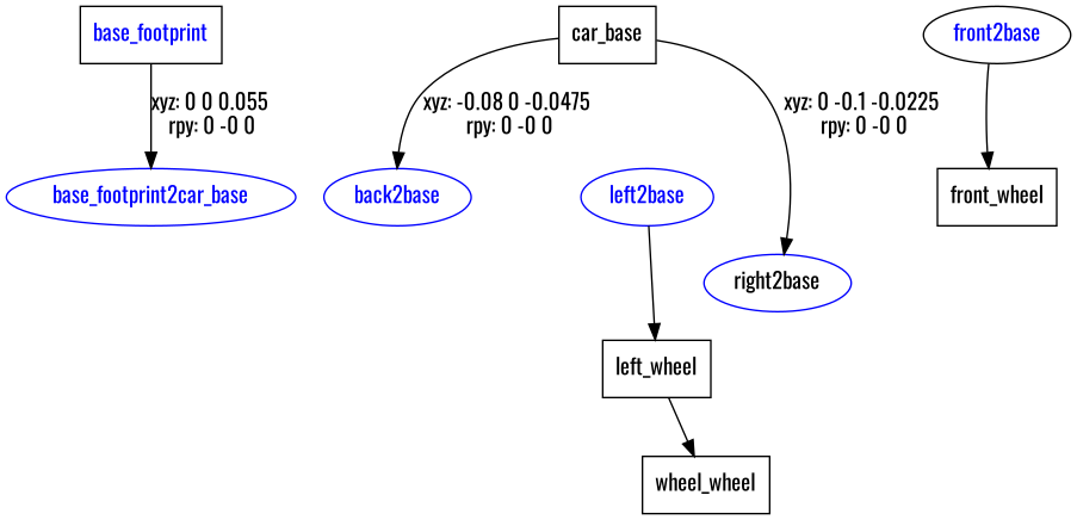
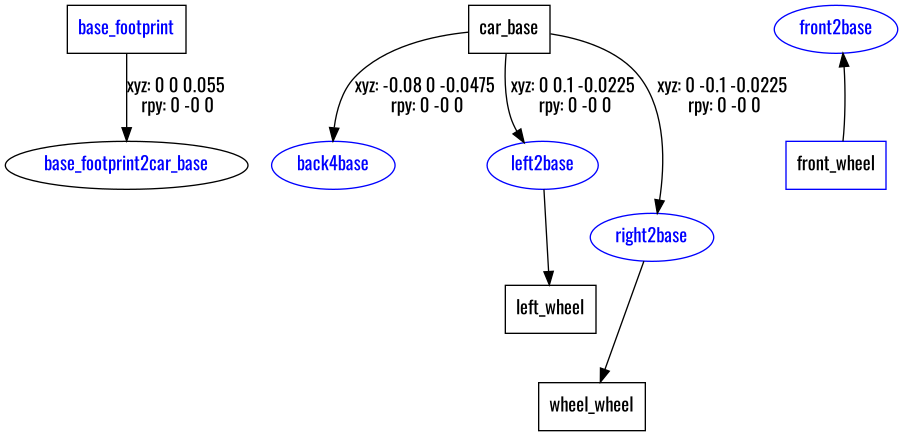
  digraph {
    fontname=Oswald
    node [fontcolor=blue fontname=Oswald shape=box]
    edge [fontname=Oswald]
    n1 [label=base_footprint]
-   base_footprint2car_base [color=blue shape=ellipse]
+   base_footprint2car_base [color=black shape=ellipse]
    n3 [label=car_base fontcolor=""]
-   back2base [color=blue shape=ellipse]
+   back2base [color=blue shape=ellipse label=back4base]
    left2base [color=blue shape=ellipse]
-   right2base [color=blue fontcolor=black shape=ellipse]
-   front2base [color=black shape=ellipse]
-   n8 [label=front_wheel fontcolor=""]
+   right2base [color=blue shape=ellipse]
+   front2base [color=blue shape=ellipse]
+   n8 [label=front_wheel color=blue fontcolor=""]
    n9 [label=left_wheel fontcolor=""]
    n10 [label=wheel_wheel fontcolor=""]
    n1 -> base_footprint2car_base [label="xyz: 0 0 0.055 \nrpy: 0 -0 0"]
    n3 -> back2base [label="xyz: -0.08 0 -0.0475 \nrpy: 0 -0 0"]
+   n3 -> left2base [label="xyz: 0 0.1 -0.0225 \nrpy: 0 -0 0"]
    n3 -> right2base [label="xyz: 0 -0.1 -0.0225 \nrpy: 0 -0 0"]
    left2base -> n9
-   n9 -> n10
-   front2base -> n8
+   right2base -> n10
+   n8 -> front2base
  }
